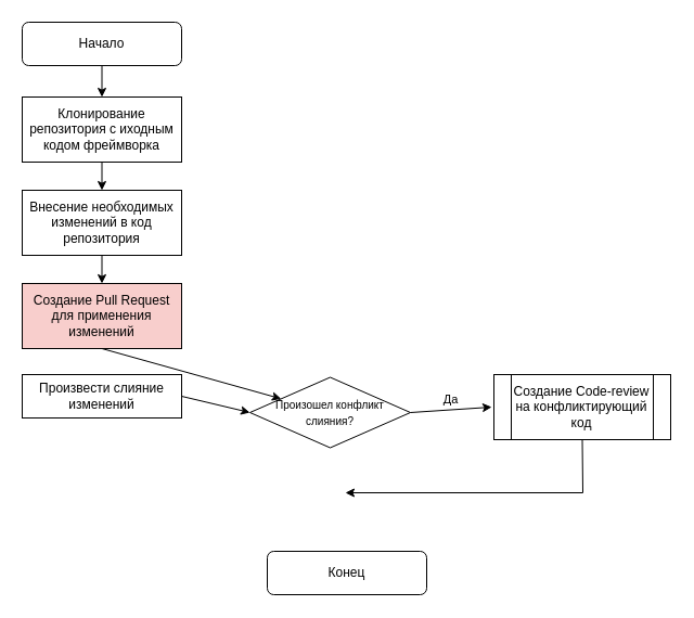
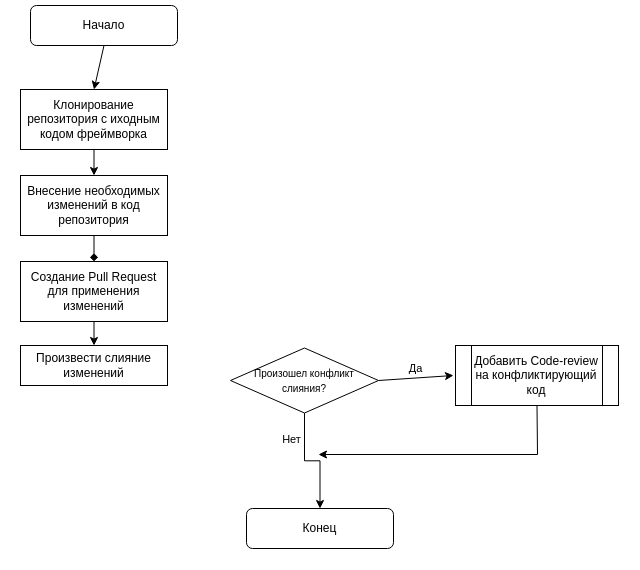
  <mxCell id="0" />
  <mxCell id="1" parent="0" />
- <mxCell id="2" value="Начало" style="rounded=1;whiteSpace=wrap;html=1;fontSize=12;glass=0;strokeWidth=1;shadow=0;" parent="1" vertex="1"><mxGeometry x="20" y="20" width="147" height="40" as="geometry" /></mxCell>
+ <mxCell id="2" value="Начало" style="rounded=1;whiteSpace=wrap;html=1;fontSize=12;glass=0;strokeWidth=1;shadow=0;" parent="1" vertex="1"><mxGeometry x="30" y="5" width="147" height="40" as="geometry" /></mxCell>
  <mxCell id="3" value="Клонирование репозитория с иходным кодом фреймворка" style="rounded=0;whiteSpace=wrap;html=1;" vertex="1" parent="1"><mxGeometry x="20" y="89" width="147" height="60" as="geometry" /></mxCell>
  <mxCell id="4" value="Внесение необходимых изменений в код репозитория" style="rounded=0;whiteSpace=wrap;html=1;" vertex="1" parent="1"><mxGeometry x="20" y="175" width="147" height="60" as="geometry" /></mxCell>
- <mxCell id="5" value="Создание Pull Request для применения изменений" style="rounded=0;whiteSpace=wrap;html=1;fillColor=#f8cecc;" vertex="1" parent="1"><mxGeometry x="20" y="261" width="147" height="60" as="geometry" /></mxCell>
+ <mxCell id="5" value="Создание Pull Request для применения изменений" style="rounded=0;whiteSpace=wrap;html=1;" vertex="1" parent="1"><mxGeometry x="20" y="261" width="147" height="60" as="geometry" /></mxCell>
  <mxCell id="6" value="Конец" style="rounded=1;whiteSpace=wrap;html=1;fontSize=12;glass=0;strokeWidth=1;shadow=0;" vertex="1" parent="1"><mxGeometry x="246" y="508" width="147" height="40" as="geometry" /></mxCell>
  <mxCell id="7" value="Произвести слияние изменений" style="rounded=0;whiteSpace=wrap;html=1;" vertex="1" parent="1"><mxGeometry x="20" y="345" width="147" height="40" as="geometry" /></mxCell>
+ <mxCell id="8" value="" style="edgeStyle=orthogonalEdgeStyle;rounded=0;orthogonalLoop=1;jettySize=auto;html=1;" edge="1" parent="1" source="10" target="6"><mxGeometry relative="1" as="geometry" /></mxCell>
+ <mxCell id="9" value="Нет" style="edgeLabel;html=1;align=center;verticalAlign=middle;resizable=0;points=[];" vertex="1" connectable="0" parent="8"><mxGeometry x="-0.554" y="1" relative="1" as="geometry"><mxPoint x="-15" y="1" as="offset" /></mxGeometry></mxCell>
  <mxCell id="10" value="&lt;font style=&quot;font-size: 10px;&quot;&gt;Произошел конфликт слияния?&lt;/font&gt;" style="rhombus;whiteSpace=wrap;html=1;" vertex="1" parent="1"><mxGeometry x="230" y="347.5" width="148" height="65" as="geometry" /></mxCell>
  <mxCell id="11" value="" style="endArrow=classic;html=1;rounded=0;exitX=0.5;exitY=1;exitDx=0;exitDy=0;entryX=0.5;entryY=0;entryDx=0;entryDy=0;" edge="1" parent="1" source="2" target="3"><mxGeometry width="50" height="50" relative="1" as="geometry"><mxPoint x="152" y="269" as="sourcePoint" /><mxPoint x="202" y="219" as="targetPoint" /></mxGeometry></mxCell>
  <mxCell id="12" value="" style="endArrow=classic;html=1;rounded=0;exitX=0.5;exitY=1;exitDx=0;exitDy=0;entryX=0.5;entryY=0;entryDx=0;entryDy=0;" edge="1" parent="1" source="3" target="4"><mxGeometry width="50" height="50" relative="1" as="geometry"><mxPoint x="204" y="179" as="sourcePoint" /><mxPoint x="254" y="129" as="targetPoint" /></mxGeometry></mxCell>
- <mxCell id="13" value="" style="endArrow=classic;html=1;rounded=0;exitX=0.5;exitY=1;exitDx=0;exitDy=0;entryX=0.5;entryY=0;entryDx=0;entryDy=0;" edge="1" parent="1" source="4" target="5"><mxGeometry width="50" height="50" relative="1" as="geometry"><mxPoint x="183" y="250" as="sourcePoint" /><mxPoint x="233" y="200" as="targetPoint" /></mxGeometry></mxCell>
- <mxCell id="14" value="" style="endArrow=classic;html=1;rounded=0;exitX=0.5;exitY=1;exitDx=0;exitDy=0;" edge="1" parent="1" source="5" target="10"><mxGeometry width="50" height="50" relative="1" as="geometry"><mxPoint x="211" y="324" as="sourcePoint" /><mxPoint x="261" y="274" as="targetPoint" /></mxGeometry></mxCell>
- <mxCell id="15" value="" style="endArrow=classic;html=1;rounded=0;exitX=1;exitY=0.5;exitDx=0;exitDy=0;entryX=0;entryY=0.5;entryDx=0;entryDy=0;" edge="1" parent="1" source="7" target="10"><mxGeometry width="50" height="50" relative="1" as="geometry"><mxPoint x="152" y="269" as="sourcePoint" /><mxPoint x="202" y="219" as="targetPoint" /></mxGeometry></mxCell>
+ <mxCell id="13" value="" style="endArrow=diamond;html=1;rounded=0;exitX=0.5;exitY=1;exitDx=0;exitDy=0;entryX=0.5;entryY=0;entryDx=0;entryDy=0;" edge="1" parent="1" source="4" target="5"><mxGeometry width="50" height="50" relative="1" as="geometry"><mxPoint x="183" y="250" as="sourcePoint" /><mxPoint x="233" y="200" as="targetPoint" /></mxGeometry></mxCell>
+ <mxCell id="14" value="" style="endArrow=classic;html=1;rounded=0;exitX=0.5;exitY=1;exitDx=0;exitDy=0;entryX=0.5;entryY=0;entryDx=0;entryDy=0;" edge="1" parent="1" source="5" target="7"><mxGeometry width="50" height="50" relative="1" as="geometry"><mxPoint x="211" y="324" as="sourcePoint" /><mxPoint x="261" y="274" as="targetPoint" /></mxGeometry></mxCell>
  <mxCell id="16" value="" style="endArrow=classic;html=1;rounded=0;exitX=1;exitY=0.5;exitDx=0;exitDy=0;" edge="1" parent="1" source="10"><mxGeometry width="50" height="50" relative="1" as="geometry"><mxPoint x="421" y="407" as="sourcePoint" /><mxPoint x="453" y="375" as="targetPoint" /></mxGeometry></mxCell>
  <mxCell id="17" value="Да" style="edgeLabel;html=1;align=center;verticalAlign=middle;resizable=0;points=[];" vertex="1" connectable="0" parent="16"><mxGeometry x="0.261" y="-2" relative="1" as="geometry"><mxPoint x="-11" y="-11" as="offset" /></mxGeometry></mxCell>
- <mxCell id="18" value="Создание Code-review на конфликтирующий код" style="shape=process;whiteSpace=wrap;html=1;backgroundOutline=1;" vertex="1" parent="1"><mxGeometry x="455" y="345" width="163" height="60" as="geometry" /></mxCell>
+ <mxCell id="18" value="Добавить Code-review на конфликтирующий код" style="shape=process;whiteSpace=wrap;html=1;backgroundOutline=1;" vertex="1" parent="1"><mxGeometry x="455" y="345" width="163" height="60" as="geometry" /></mxCell>
  <mxCell id="19" value="" style="endArrow=classic;html=1;rounded=0;exitX=0.5;exitY=1;exitDx=0;exitDy=0;" edge="1" parent="1" source="18"><mxGeometry width="50" height="50" relative="1" as="geometry"><mxPoint x="489" y="479" as="sourcePoint" /><mxPoint x="318" y="454" as="targetPoint" /><Array as="points"><mxPoint x="537" y="454" /></Array></mxGeometry></mxCell>
